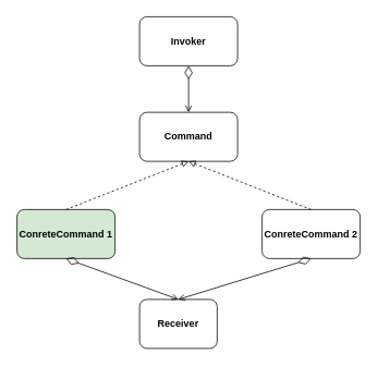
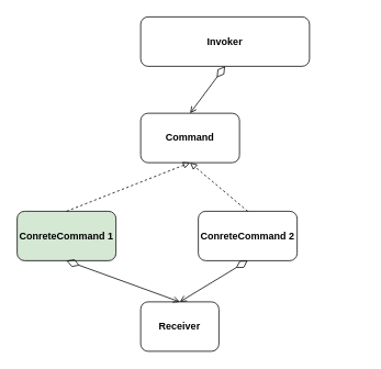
  <mxCell id="0" />
  <mxCell id="1" parent="0" />
- <mxCell id="2" value="Invoker" style="rounded=1;whiteSpace=wrap;html=1;fontStyle=1" vertex="1" parent="1"><mxGeometry x="170" y="20" width="120" height="60" as="geometry" /></mxCell>
+ <mxCell id="2" value="Invoker" style="rounded=1;whiteSpace=wrap;html=1;fontStyle=1" vertex="1" parent="1"><mxGeometry x="170" y="20" width="205" height="60" as="geometry" /></mxCell>
  <mxCell id="3" value="Command" style="rounded=1;whiteSpace=wrap;html=1;fontStyle=1" vertex="1" parent="1"><mxGeometry x="170" y="137" width="120" height="60" as="geometry" /></mxCell>
  <mxCell id="4" value="Receiver" style="rounded=1;whiteSpace=wrap;html=1;fontStyle=1" vertex="1" parent="1"><mxGeometry x="170" y="366" width="95" height="60" as="geometry" /></mxCell>
  <mxCell id="5" value="ConreteCommand 1" style="rounded=1;whiteSpace=wrap;html=1;fontStyle=1;fillColor=#d5e8d4;" vertex="1" parent="1"><mxGeometry x="20" y="256" width="120" height="60" as="geometry" /></mxCell>
- <mxCell id="6" value="&lt;span&gt;ConreteCommand 2&lt;/span&gt;" style="rounded=1;whiteSpace=wrap;html=1;fontStyle=1" vertex="1" parent="1"><mxGeometry x="320" y="256" width="120" height="60" as="geometry" /></mxCell>
+ <mxCell id="6" value="&lt;span&gt;ConreteCommand 2&lt;/span&gt;" style="rounded=1;whiteSpace=wrap;html=1;fontStyle=1" vertex="1" parent="1"><mxGeometry x="240" y="256" width="120" height="60" as="geometry" /></mxCell>
  <mxCell id="7" value="" style="endArrow=block;dashed=1;html=1;exitX=0.5;exitY=0;exitDx=0;exitDy=0;entryX=0.5;entryY=1;entryDx=0;entryDy=0;endFill=0;" edge="1" parent="1" source="5" target="3"><mxGeometry width="50" height="50" relative="1" as="geometry"><mxPoint x="190" y="266" as="sourcePoint" /><mxPoint x="240" y="216" as="targetPoint" /></mxGeometry></mxCell>
  <mxCell id="8" value="" style="endArrow=block;dashed=1;html=1;exitX=0.5;exitY=0;exitDx=0;exitDy=0;entryX=0.5;entryY=1;entryDx=0;entryDy=0;endFill=0;" edge="1" parent="1" source="6" target="3"><mxGeometry width="50" height="50" relative="1" as="geometry"><mxPoint x="330" y="231" as="sourcePoint" /><mxPoint x="480" y="181" as="targetPoint" /></mxGeometry></mxCell>
  <mxCell id="9" value="" style="startArrow=diamondThin;startFill=0;startSize=14;endArrow=open;endFill=0;endSize=6;html=1;entryX=0.5;entryY=0;entryDx=0;entryDy=0;exitX=0.5;exitY=1;exitDx=0;exitDy=0;" edge="1" parent="1" source="5" target="4"><mxGeometry width="100" relative="1" as="geometry"><mxPoint x="-40" y="406" as="sourcePoint" /><mxPoint x="60" y="406" as="targetPoint" /></mxGeometry></mxCell>
  <mxCell id="10" value="" style="startArrow=diamondThin;startFill=0;startSize=14;endArrow=open;endFill=0;endSize=6;html=1;entryX=0.5;entryY=0;entryDx=0;entryDy=0;exitX=0.5;exitY=1;exitDx=0;exitDy=0;" edge="1" parent="1" source="6" target="4"><mxGeometry width="100" relative="1" as="geometry"><mxPoint x="369.845" y="315.897" as="sourcePoint" /><mxPoint x="519.5" y="366.241" as="targetPoint" /></mxGeometry></mxCell>
  <mxCell id="11" value="" style="startArrow=diamondThin;startFill=0;startSize=14;endArrow=open;endFill=0;endSize=6;html=1;entryX=0.5;entryY=0;entryDx=0;entryDy=0;exitX=0.5;exitY=1;exitDx=0;exitDy=0;" edge="1" parent="1" source="2" target="3"><mxGeometry width="100" relative="1" as="geometry"><mxPoint x="400.345" y="39.897" as="sourcePoint" /><mxPoint x="250" y="90.241" as="targetPoint" /></mxGeometry></mxCell>
